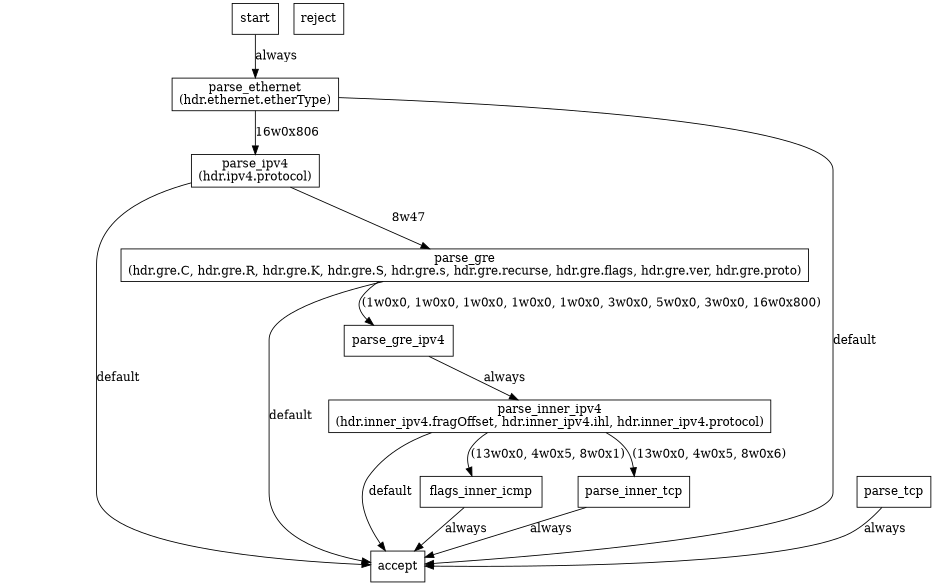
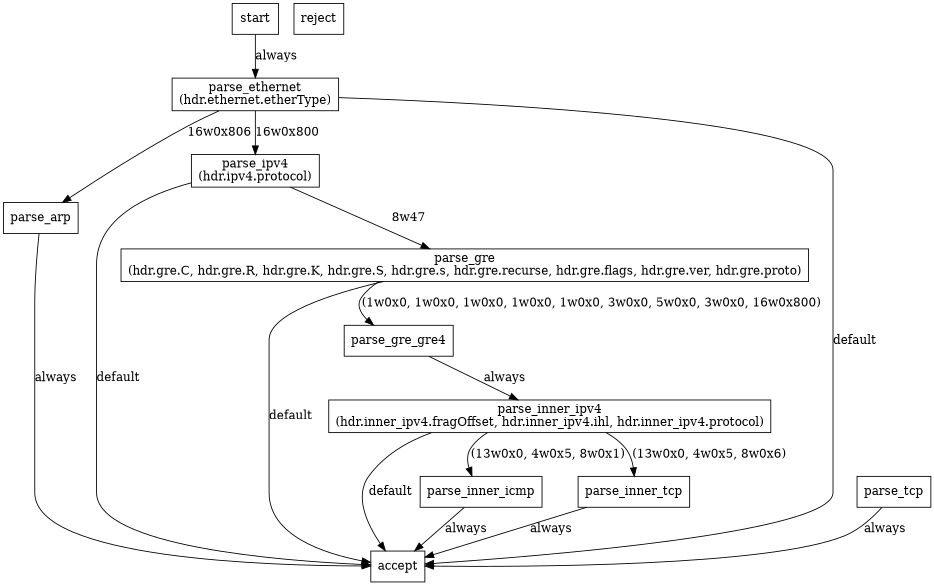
  digraph {
    fontname="DejaVu Serif"
    node [fontname="DejaVu Serif" shape=rectangle]
    edge [fontname="DejaVu Serif"]
    n1 [label=start]
    n2 [label="parse_ethernet\n(hdr.ethernet.etherType)"]
+   n3 [label=parse_arp]
    n4 [label="parse_ipv4\n(hdr.ipv4.protocol)"]
    n5 [label=accept]
    n6 [label="parse_gre\n(hdr.gre.C, hdr.gre.R, hdr.gre.K, hdr.gre.S, hdr.gre.s, hdr.gre.recurse, hdr.gre.flags, hdr.gre.ver, hdr.gre.proto)"]
    n7 [label=parse_tcp]
-   n8 [label=parse_gre_ipv4]
+   n8 [label=parse_gre_gre4]
    n9 [label="parse_inner_ipv4\n(hdr.inner_ipv4.fragOffset, hdr.inner_ipv4.ihl, hdr.inner_ipv4.protocol)"]
-   n10 [label=flags_inner_icmp]
+   n10 [label=parse_inner_icmp]
    n11 [label=parse_inner_tcp]
    n12 [label=reject]
    n1 -> n2 [label=always]
-   n2 -> n4 [label="16w0x806"]
+   n2 -> n3 [label="16w0x806"]
+   n2 -> n4 [label="16w0x800"]
    n2 -> n5 [label=default]
+   n3 -> n5 [label=always]
    n4 -> n5 [label=default]
    n4 -> n6 [label="8w47"]
    n6 -> n5 [label=default]
    n6 -> n8 [label="(1w0x0, 1w0x0, 1w0x0, 1w0x0, 1w0x0, 3w0x0, 5w0x0, 3w0x0, 16w0x800)"]
    n7 -> n5 [label=always]
    n8 -> n9 [label=always]
    n9 -> n5 [label=default]
    n9 -> n10 [label="(13w0x0, 4w0x5, 8w0x1)"]
    n9 -> n11 [label="(13w0x0, 4w0x5, 8w0x6)"]
    n10 -> n5 [label=always]
    n11 -> n5 [label=always]
  }
